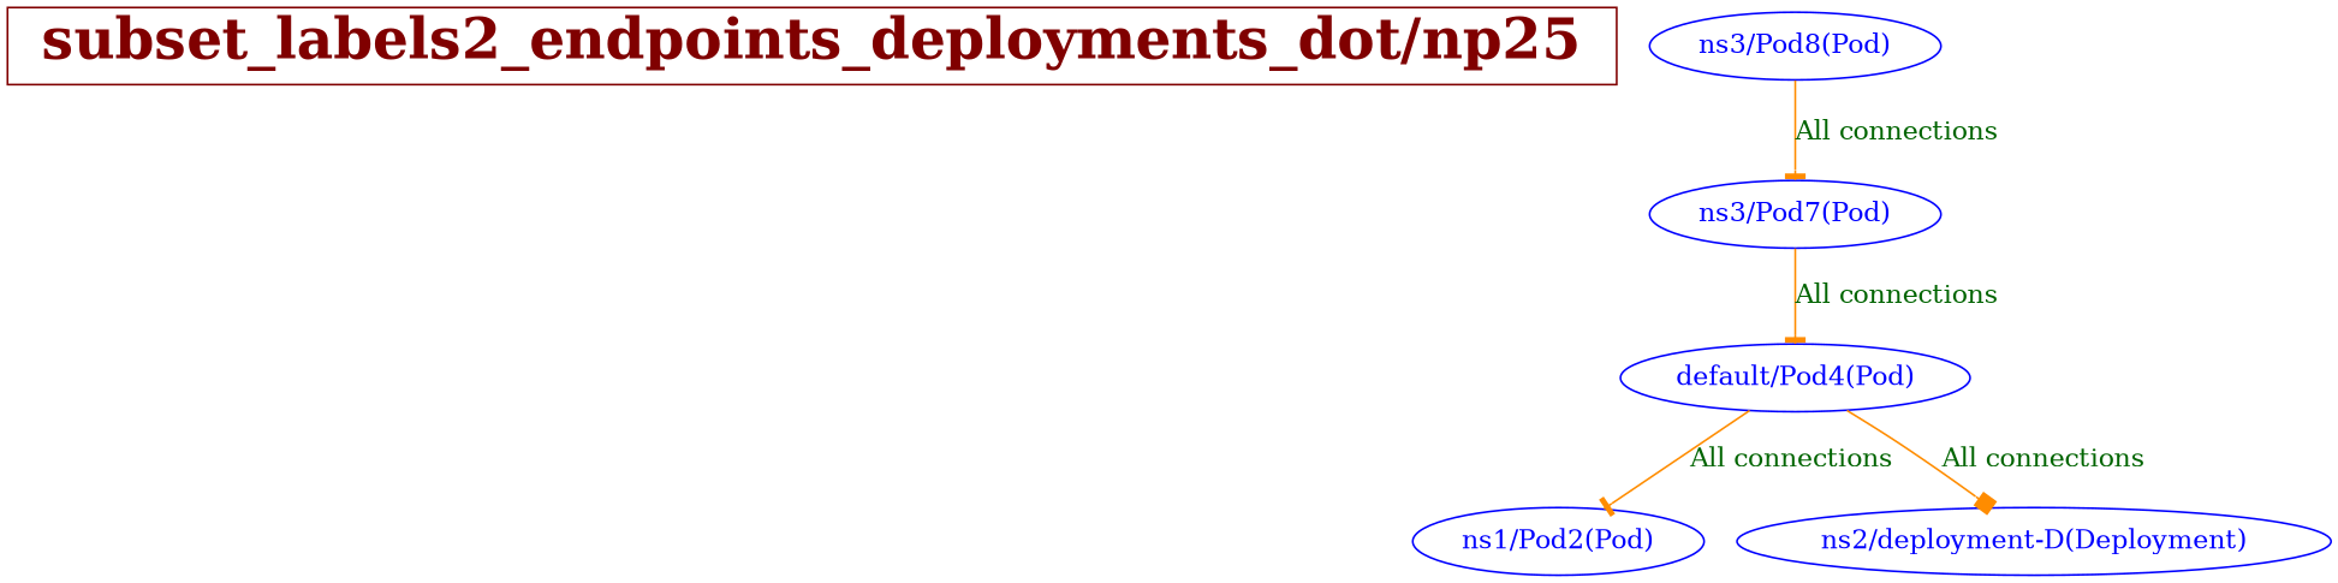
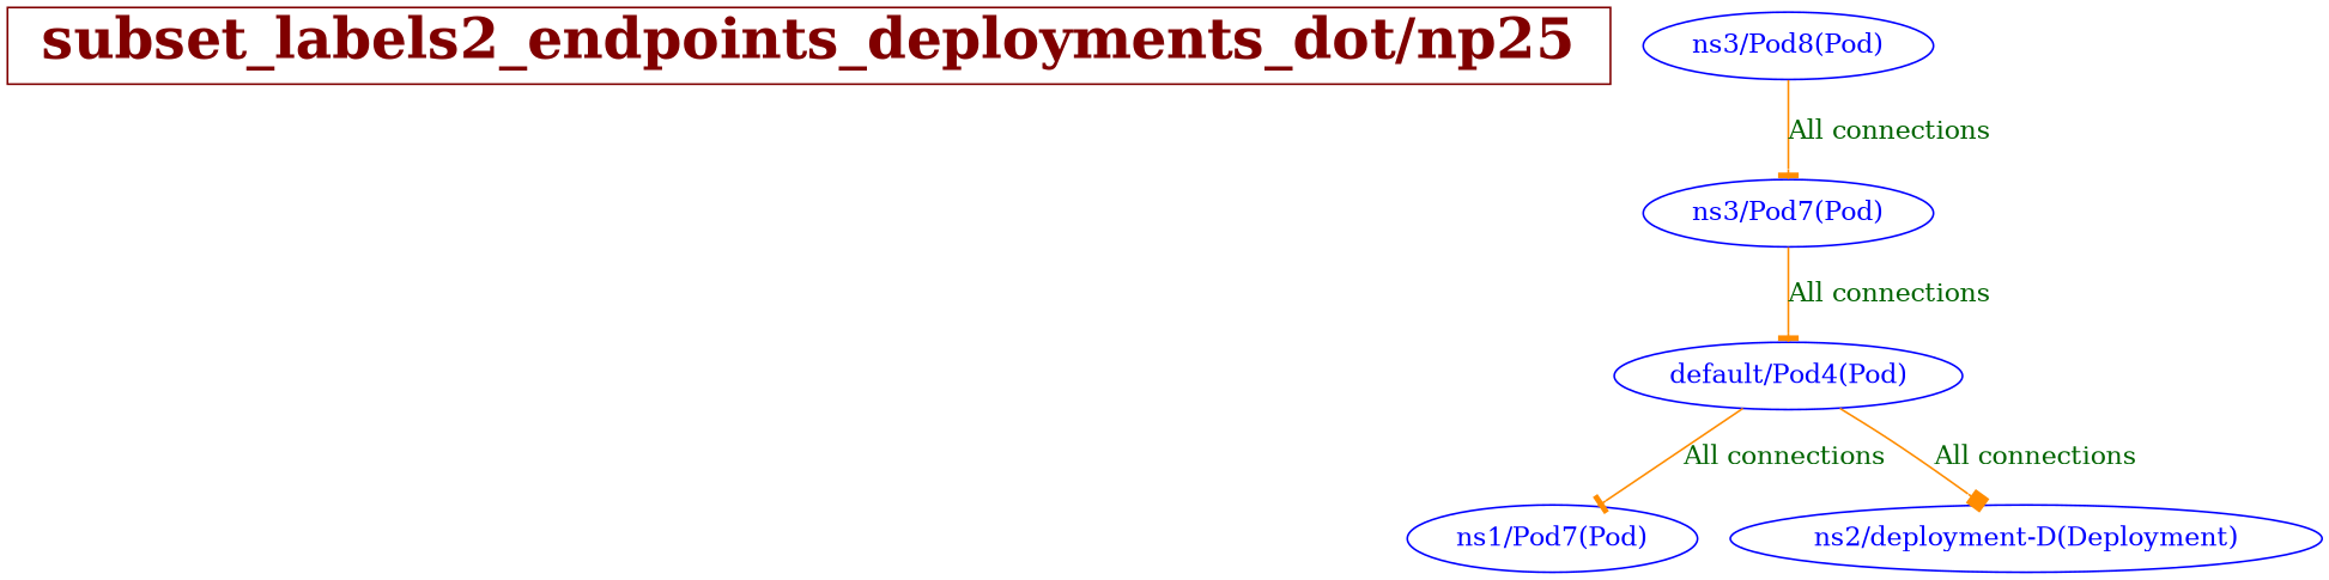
  digraph {
    node [color=blue fontcolor=blue]
    edge [arrowhead=tee color=darkorange fontcolor=darkgreen]
    n1 [color=webmaroon fontcolor=webmaroon fontsize=30 label=< <B>subset_labels2_endpoints_deployments_dot/np25</B> > shape=box]
    n2 [label="default/Pod4(Pod)"]
-   n3 [label="ns1/Pod2(Pod)"]
+   n3 [label="ns1/Pod7(Pod)"]
    n4 [label="ns2/deployment-D(Deployment)"]
    n5 [label="ns3/Pod7(Pod)"]
    n6 [label="ns3/Pod8(Pod)"]
    n2 -> n3 [label="All connections"]
    n2 -> n4 [arrowhead=box label="All connections"]
    n5 -> n2 [label="All connections"]
    n6 -> n5 [label="All connections"]
  }
